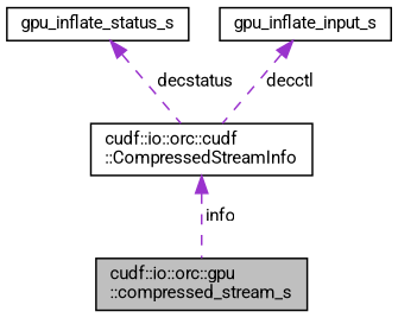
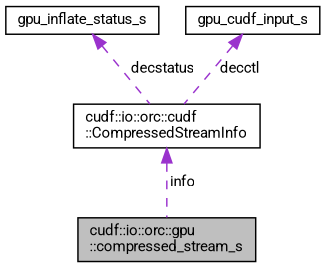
  digraph {
    fontname=Roboto
    node [color=black fillcolor=white fontname=Roboto fontsize=10 shape=record style=filled]
    edge [color=darkorchid3 dir=back fontname=Roboto fontsize=10 labelfontname=Helvetica labelfontsize=10 style=dashed]
    n1 [fillcolor=grey75 fontcolor=black height=0.2 label="cudf::io::orc::gpu\l::compressed_stream_s" width=0.4]
    n2 [height=0.2 label="cudf::io::orc::cudf\l::CompressedStreamInfo" width=0.4]
    n3 [height=0.2 label=gpu_inflate_status_s width=0.4]
-   n4 [height=0.2 label=gpu_inflate_input_s width=0.4]
+   n4 [height=0.2 label=gpu_cudf_input_s width=0.4]
    n2 -> n1 [label=" info"]
    n3 -> n2 [label=" decstatus"]
    n4 -> n2 [label=" decctl"]
  }
